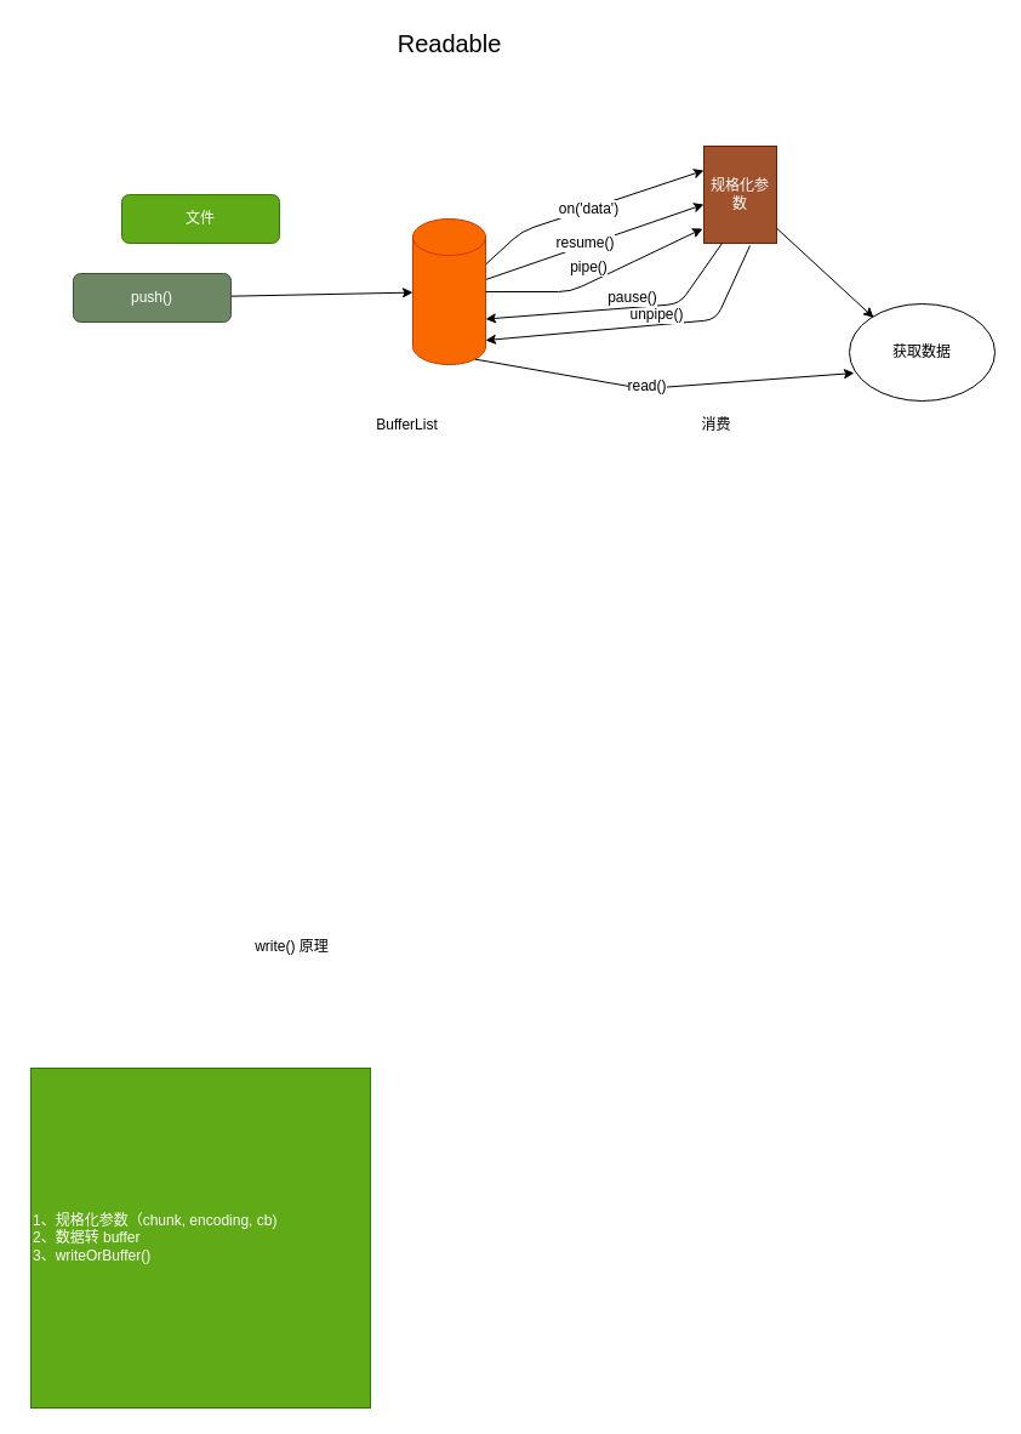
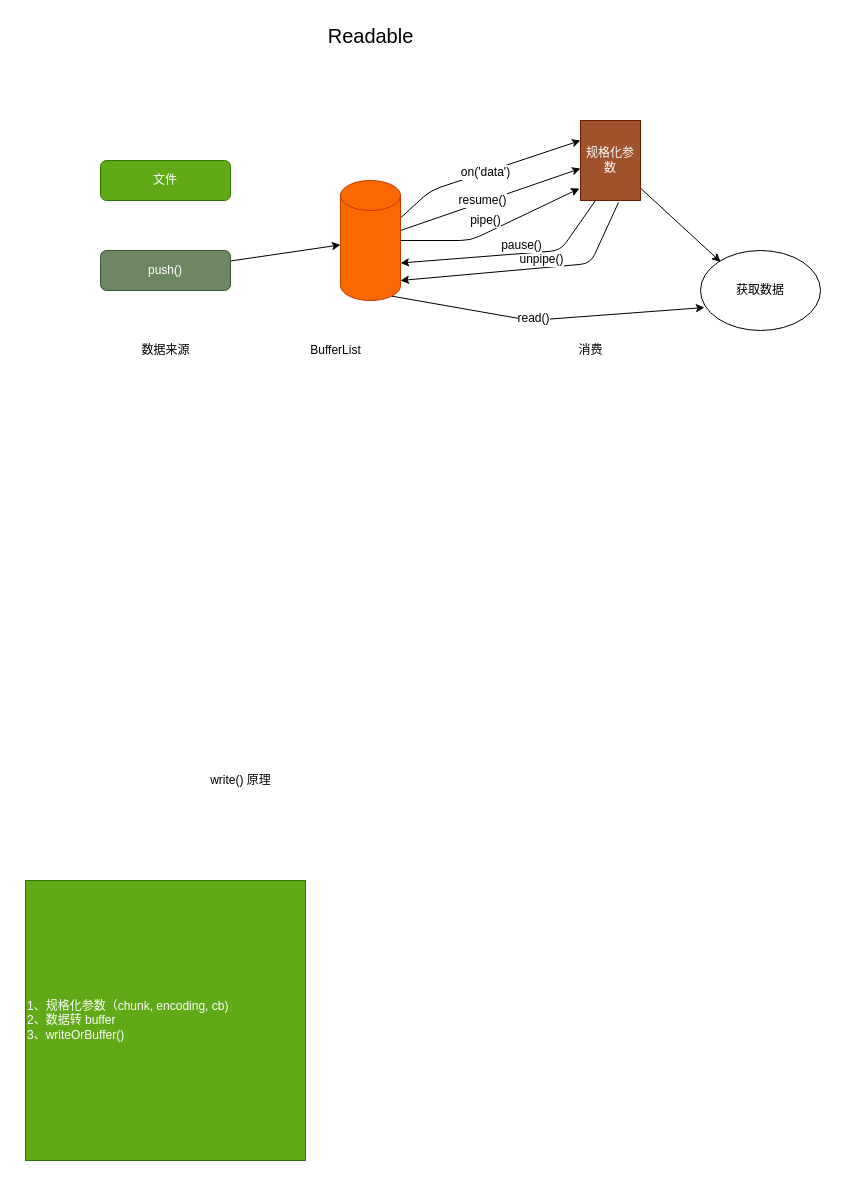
  <mxCell id="0" />
  <mxCell id="1" parent="0" />
  <mxCell id="2" value="&lt;span&gt;Readable&lt;/span&gt;" style="text;html=1;align=center;verticalAlign=middle;resizable=0;points=[];autosize=1;strokeColor=none;fillColor=none;fontSize=20;" parent="1" vertex="1"><mxGeometry x="320" y="20" width="100" height="30" as="geometry" /></mxCell>
  <mxCell id="3" value="文件" style="rounded=1;whiteSpace=wrap;html=1;fontSize=12;fillColor=#60a917;fontColor=#ffffff;strokeColor=#2D7600;" parent="1" vertex="1"><mxGeometry x="100" y="160" width="130" height="40" as="geometry" /></mxCell>
  <mxCell id="4" value="" style="edgeStyle=none;html=1;fontSize=20;" parent="1" source="5" target="9" edge="1"><mxGeometry relative="1" as="geometry" /></mxCell>
- <mxCell id="5" value="push()" style="rounded=1;whiteSpace=wrap;html=1;fontSize=12;fillColor=#6d8764;fontColor=#ffffff;strokeColor=#3A5431;" parent="1" vertex="1"><mxGeometry x="60" y="225" width="130" height="40" as="geometry" /></mxCell>
+ <mxCell id="5" value="push()" style="rounded=1;whiteSpace=wrap;html=1;fontSize=12;fillColor=#6d8764;fontColor=#ffffff;strokeColor=#3A5431;" parent="1" vertex="1"><mxGeometry x="100" y="250" width="130" height="40" as="geometry" /></mxCell>
  <mxCell id="6" value="on('data')" style="edgeStyle=none;html=1;fontSize=12;exitX=1;exitY=0;exitDx=0;exitDy=37.5;exitPerimeter=0;entryX=0;entryY=0.25;entryDx=0;entryDy=0;" parent="1" source="9" target="17" edge="1"><mxGeometry relative="1" as="geometry"><mxPoint x="410" y="210" as="sourcePoint" /><mxPoint x="580" y="180" as="targetPoint" /><Array as="points"><mxPoint x="430" y="190" /></Array></mxGeometry></mxCell>
  <mxCell id="7" value="" style="edgeStyle=none;html=1;fontSize=12;entryX=0;entryY=0.6;entryDx=0;entryDy=0;entryPerimeter=0;" parent="1" target="17" edge="1"><mxGeometry relative="1" as="geometry"><mxPoint x="400" y="230" as="sourcePoint" /><mxPoint x="580" y="210" as="targetPoint" /></mxGeometry></mxCell>
  <mxCell id="8" value="resume()" style="edgeLabel;html=1;align=center;verticalAlign=middle;resizable=0;points=[];fontSize=12;" parent="7" vertex="1" connectable="0"><mxGeometry x="-0.091" y="2" relative="1" as="geometry"><mxPoint as="offset" /></mxGeometry></mxCell>
  <mxCell id="9" value="" style="shape=cylinder3;whiteSpace=wrap;html=1;boundedLbl=1;backgroundOutline=1;size=15;fontSize=20;fillColor=#fa6800;fontColor=#000000;strokeColor=#C73500;" parent="1" vertex="1"><mxGeometry x="340" y="180" width="60" height="120" as="geometry" /></mxCell>
  <mxCell id="10" value="BufferList" style="text;html=1;align=center;verticalAlign=middle;resizable=0;points=[];autosize=1;strokeColor=none;fillColor=none;fontSize=12;" parent="1" vertex="1"><mxGeometry x="300" y="340" width="70" height="20" as="geometry" /></mxCell>
+ <mxCell id="11" value="数据来源" style="text;html=1;align=center;verticalAlign=middle;resizable=0;points=[];autosize=1;strokeColor=none;fillColor=none;fontSize=12;" parent="1" vertex="1"><mxGeometry x="135" y="340" width="60" height="20" as="geometry" /></mxCell>
  <mxCell id="12" value="消费" style="text;html=1;align=center;verticalAlign=middle;resizable=0;points=[];autosize=1;strokeColor=none;fillColor=none;fontSize=12;" parent="1" vertex="1"><mxGeometry x="570" y="340" width="40" height="20" as="geometry" /></mxCell>
  <mxCell id="13" value="" style="edgeStyle=none;html=1;fontSize=12;exitX=1;exitY=0.5;exitDx=0;exitDy=0;exitPerimeter=0;entryX=-0.017;entryY=0.85;entryDx=0;entryDy=0;entryPerimeter=0;" parent="1" source="9" target="17" edge="1"><mxGeometry relative="1" as="geometry"><mxPoint x="400" y="250" as="sourcePoint" /><mxPoint x="580" y="230" as="targetPoint" /><Array as="points"><mxPoint x="470" y="240" /></Array></mxGeometry></mxCell>
  <mxCell id="14" value="pipe()" style="edgeLabel;html=1;align=center;verticalAlign=middle;resizable=0;points=[];fontSize=12;" parent="13" vertex="1" connectable="0"><mxGeometry x="-0.091" y="2" relative="1" as="geometry"><mxPoint y="-11" as="offset" /></mxGeometry></mxCell>
  <mxCell id="15" value="获取数据" style="ellipse;whiteSpace=wrap;html=1;fontSize=12;" parent="1" vertex="1"><mxGeometry x="700" y="250" width="120" height="80" as="geometry" /></mxCell>
  <mxCell id="16" value="" style="edgeStyle=none;html=1;fontSize=12;" parent="1" source="17" edge="1"><mxGeometry relative="1" as="geometry"><mxPoint x="720" y="261.333" as="targetPoint" /></mxGeometry></mxCell>
  <mxCell id="17" value="规格化参数" style="rounded=0;whiteSpace=wrap;html=1;fontSize=12;fillColor=#a0522d;fontColor=#ffffff;strokeColor=#6D1F00;" parent="1" vertex="1"><mxGeometry x="580" y="120" width="60" height="80" as="geometry" /></mxCell>
  <mxCell id="18" value="" style="edgeStyle=none;html=1;fontSize=12;exitX=0.855;exitY=1;exitDx=0;exitDy=-4.35;exitPerimeter=0;entryX=0.033;entryY=0.713;entryDx=0;entryDy=0;entryPerimeter=0;" parent="1" source="9" target="15" edge="1"><mxGeometry relative="1" as="geometry"><mxPoint x="400" y="280" as="sourcePoint" /><mxPoint x="580" y="270" as="targetPoint" /><Array as="points"><mxPoint x="530" y="320" /></Array></mxGeometry></mxCell>
  <mxCell id="19" value="read()" style="edgeLabel;html=1;align=center;verticalAlign=middle;resizable=0;points=[];fontSize=12;" parent="18" vertex="1" connectable="0"><mxGeometry x="-0.091" y="2" relative="1" as="geometry"><mxPoint as="offset" /></mxGeometry></mxCell>
  <mxCell id="20" value="" style="edgeStyle=none;html=1;fontSize=12;exitX=0.633;exitY=1.025;exitDx=0;exitDy=0;exitPerimeter=0;" parent="1" source="17" edge="1"><mxGeometry relative="1" as="geometry"><mxPoint x="410" y="250" as="sourcePoint" /><mxPoint x="400" y="280" as="targetPoint" /><Array as="points"><mxPoint x="590" y="263" /></Array></mxGeometry></mxCell>
  <mxCell id="21" value="unpipe()" style="edgeLabel;html=1;align=center;verticalAlign=middle;resizable=0;points=[];fontSize=12;" parent="20" vertex="1" connectable="0"><mxGeometry x="-0.091" y="2" relative="1" as="geometry"><mxPoint y="-11" as="offset" /></mxGeometry></mxCell>
  <mxCell id="22" value="" style="edgeStyle=none;html=1;fontSize=12;exitX=0.25;exitY=1;exitDx=0;exitDy=0;entryX=1;entryY=0;entryDx=0;entryDy=82.5;entryPerimeter=0;" parent="1" source="17" target="9" edge="1"><mxGeometry relative="1" as="geometry"><mxPoint x="627.98" y="212" as="sourcePoint" /><mxPoint x="410" y="272.5" as="targetPoint" /><Array as="points"><mxPoint x="560" y="250" /></Array></mxGeometry></mxCell>
  <mxCell id="23" value="pause()" style="edgeLabel;html=1;align=center;verticalAlign=middle;resizable=0;points=[];fontSize=12;" parent="22" vertex="1" connectable="0"><mxGeometry x="-0.091" y="2" relative="1" as="geometry"><mxPoint y="-11" as="offset" /></mxGeometry></mxCell>
  <mxCell id="24" value="write() 原理" style="text;html=1;align=center;verticalAlign=middle;resizable=0;points=[];autosize=1;strokeColor=none;fillColor=none;" vertex="1" parent="1"><mxGeometry x="200" y="770" width="80" height="20" as="geometry" /></mxCell>
  <mxCell id="25" value="1、规格化参数（chunk, encoding, cb)&lt;br&gt;&lt;div&gt;&lt;span&gt;2、数据转 buffer&lt;/span&gt;&lt;/div&gt;&lt;div&gt;&lt;span&gt;3、writeOrBuffer()&lt;/span&gt;&lt;/div&gt;" style="rounded=0;whiteSpace=wrap;html=1;fillColor=#60a917;fontColor=#ffffff;strokeColor=#2D7600;align=left;" vertex="1" parent="1"><mxGeometry x="25" y="880" width="280" height="280" as="geometry" /></mxCell>
  <mxCell id="26" value="&lt;span style=&quot;color: rgb(255 , 255 , 255) ; text-align: left&quot;&gt;Writable.prototype.write&lt;/span&gt;" style="text;html=1;align=center;verticalAlign=middle;resizable=0;points=[];autosize=1;strokeColor=none;fillColor=none;" vertex="1" parent="1"><mxGeometry x="20" y="850" width="140" height="20" as="geometry" /></mxCell>
